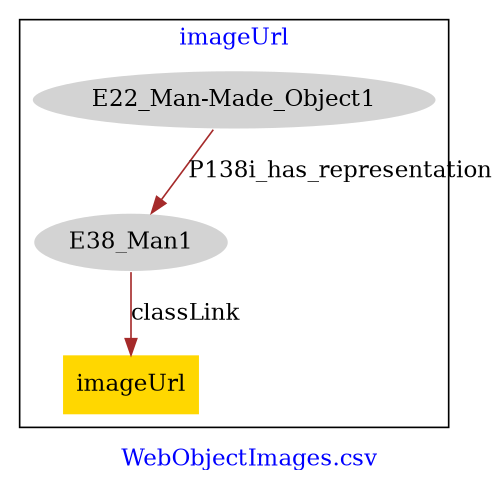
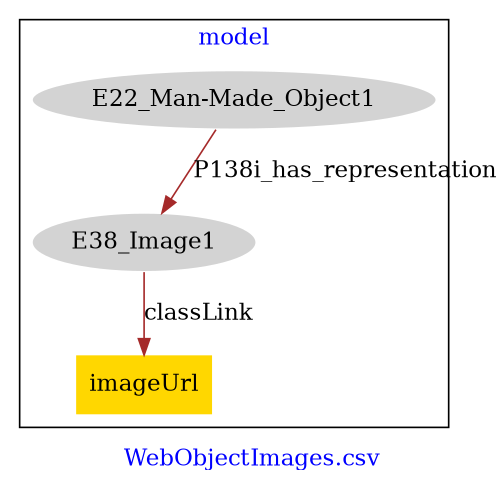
  digraph {
    fontcolor=blue
    label="WebObjectImages.csv"
    remincross=true
    node [color=white fillcolor=lightgray style=filled]
    edge [color=brown fontcolor=black]
    n1 [label="E22_Man-Made_Object1"]
-   n2 [label=E38_Man1]
+   n2 [label=E38_Image1]
    n3 [fillcolor=gold label=imageUrl shape=plaintext color=""]
    subgraph cluster_1 {
-     label=imageUrl
+     label=model
      n1
      n2
      n3
    }
    n1 -> n2 [label=P138i_has_representation]
    n2 -> n3 [label=classLink]
  }
